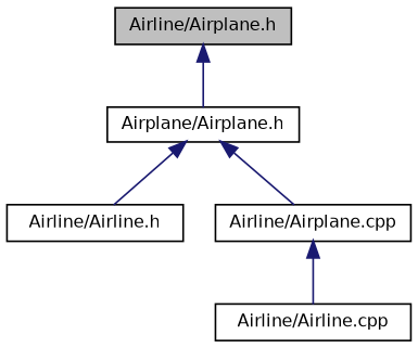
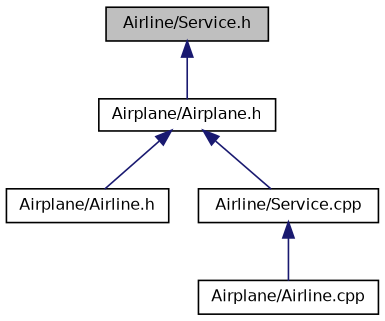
  digraph {
    node [color=black fontname=Helvetica fontsize=10 shape=record]
    edge [color=midnightblue dir=back fontname=Helvetica fontsize=10 labelfontname=Helvetica labelfontsize=10 style=solid]
-   n1 [fillcolor=grey75 fontcolor=black height=0.2 label="Airline/Airplane.h" style=filled width=0.4]
+   n1 [fillcolor=grey75 fontcolor=black height=0.2 label="Airline/Service.h" style=filled width=0.4]
    n2 [height=0.2 label="Airplane/Airplane.h" width=0.4]
-   n3 [height=0.2 label="Airline/Airline.h" width=0.4]
-   n4 [height=0.2 label="Airline/Airplane.cpp" width=0.4]
-   n5 [height=0.2 label="Airline/Airline.cpp" width=0.4]
+   n3 [height=0.2 label="Airplane/Airline.h" width=0.4]
+   n4 [height=0.2 label="Airline/Service.cpp" width=0.4]
+   n5 [height=0.2 label="Airplane/Airline.cpp" width=0.4]
    n1 -> n2
    n2 -> n3
    n2 -> n4
    n4 -> n5
  }
